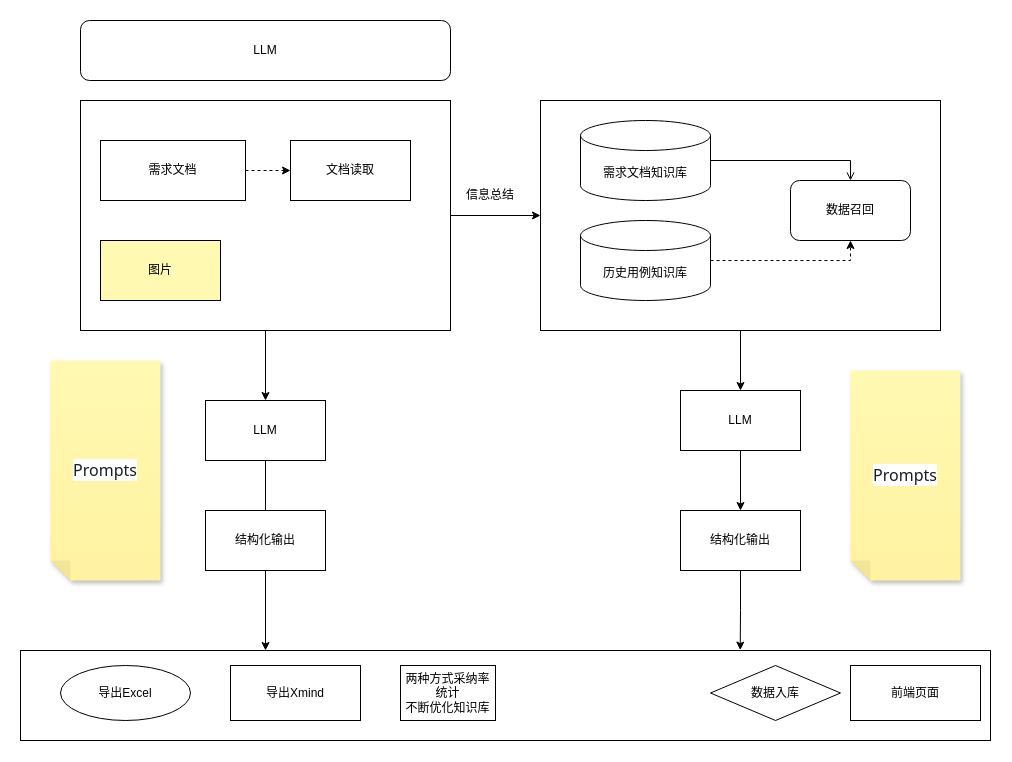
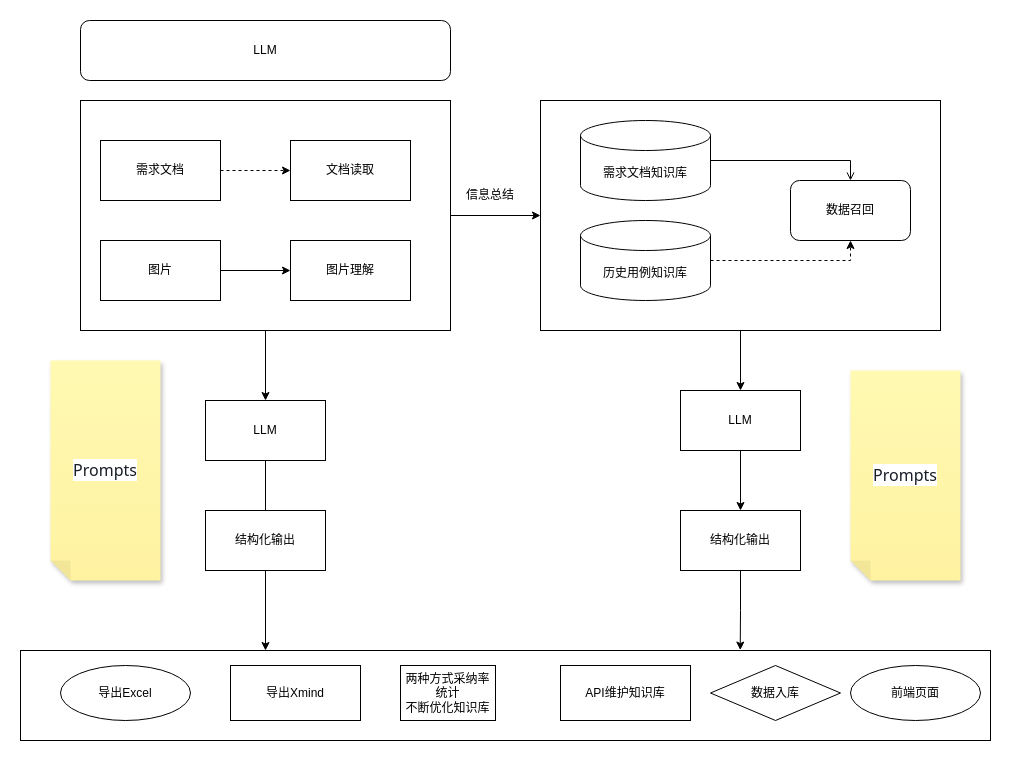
  <mxCell id="0" />
  <mxCell id="1" parent="0" />
  <mxCell id="2" value="" style="whiteSpace=wrap;html=1;" vertex="1" parent="1"><mxGeometry x="20" y="650" width="970" height="90" as="geometry" /></mxCell>
  <mxCell id="3" style="edgeStyle=orthogonalEdgeStyle;rounded=0;orthogonalLoop=1;jettySize=auto;html=1;" edge="1" parent="1" source="5" target="12"><mxGeometry relative="1" as="geometry"><mxPoint x="265" y="490" as="targetPoint" /></mxGeometry></mxCell>
  <mxCell id="4" style="edgeStyle=orthogonalEdgeStyle;rounded=0;orthogonalLoop=1;jettySize=auto;html=1;" edge="1" parent="1" source="5" target="14"><mxGeometry relative="1" as="geometry" /></mxCell>
  <mxCell id="5" value="" style="rounded=0;whiteSpace=wrap;html=1;" vertex="1" parent="1"><mxGeometry x="80" y="100" width="370" height="230" as="geometry" /></mxCell>
  <mxCell id="6" style="edgeStyle=orthogonalEdgeStyle;rounded=0;orthogonalLoop=1;jettySize=auto;html=1;dashed=1;" edge="1" parent="1" source="7" target="15"><mxGeometry relative="1" as="geometry" /></mxCell>
- <mxCell id="7" value="需求文档" style="rounded=0;whiteSpace=wrap;html=1;" vertex="1" parent="1"><mxGeometry x="100" y="140" width="145" height="60" as="geometry" /></mxCell>
- <mxCell id="9" value="图片" style="rounded=0;whiteSpace=wrap;html=1;fillColor=#fff9b2;" vertex="1" parent="1"><mxGeometry x="100" y="240" width="120" height="60" as="geometry" /></mxCell>
+ <mxCell id="7" value="需求文档" style="rounded=0;whiteSpace=wrap;html=1;" vertex="1" parent="1"><mxGeometry x="100" y="140" width="120" height="60" as="geometry" /></mxCell>
+ <mxCell id="8" style="edgeStyle=orthogonalEdgeStyle;rounded=0;orthogonalLoop=1;jettySize=auto;html=1;entryX=0;entryY=0.5;entryDx=0;entryDy=0;" edge="1" parent="1" source="9" target="10"><mxGeometry relative="1" as="geometry" /></mxCell>
+ <mxCell id="9" value="图片" style="rounded=0;whiteSpace=wrap;html=1;" vertex="1" parent="1"><mxGeometry x="100" y="240" width="120" height="60" as="geometry" /></mxCell>
+ <mxCell id="10" value="图片理解" style="rounded=0;whiteSpace=wrap;html=1;" vertex="1" parent="1"><mxGeometry x="290" y="240" width="120" height="60" as="geometry" /></mxCell>
  <mxCell id="11" style="edgeStyle=orthogonalEdgeStyle;rounded=0;orthogonalLoop=1;jettySize=auto;html=1;" edge="1" parent="1" source="12"><mxGeometry relative="1" as="geometry"><mxPoint x="265" y="650" as="targetPoint" /></mxGeometry></mxCell>
  <mxCell id="12" value="LLM" style="rounded=0;whiteSpace=wrap;html=1;" vertex="1" parent="1"><mxGeometry x="205" y="400" width="120" height="60" as="geometry" /></mxCell>
  <mxCell id="13" style="edgeStyle=orthogonalEdgeStyle;rounded=0;orthogonalLoop=1;jettySize=auto;html=1;entryX=0.5;entryY=0;entryDx=0;entryDy=0;" edge="1" parent="1" source="14" target="26"><mxGeometry relative="1" as="geometry" /></mxCell>
  <mxCell id="14" value="" style="rounded=0;whiteSpace=wrap;html=1;" vertex="1" parent="1"><mxGeometry x="540" y="100" width="400" height="230" as="geometry" /></mxCell>
  <mxCell id="15" value="文档读取" style="rounded=0;whiteSpace=wrap;html=1;" vertex="1" parent="1"><mxGeometry x="290" y="140" width="120" height="60" as="geometry" /></mxCell>
  <mxCell id="16" value="&lt;span style=&quot;color: rgb(24, 29, 39); font-family: __Inter_a923d8, __Inter_Fallback_a923d8, system-ui, arial; font-size: medium; text-align: left; white-space-collapse: preserve; background-color: rgb(255, 255, 255);&quot;&gt;Prompts&lt;/span&gt;" style="shape=note;whiteSpace=wrap;html=1;backgroundOutline=1;fontColor=#000000;darkOpacity=0.05;fillColor=#FFF9B2;strokeColor=none;fillStyle=solid;direction=west;gradientDirection=north;gradientColor=#FFF2A1;shadow=1;size=20;pointerEvents=1;" vertex="1" parent="1"><mxGeometry x="50" y="360" width="110" height="220" as="geometry" /></mxCell>
  <mxCell id="17" value="结构化输出" style="whiteSpace=wrap;html=1;" vertex="1" parent="1"><mxGeometry x="205" y="510" width="120" height="60" as="geometry" /></mxCell>
  <mxCell id="18" value="LLM" style="rounded=1;whiteSpace=wrap;html=1;" vertex="1" parent="1"><mxGeometry x="80" y="20" width="370" height="60" as="geometry" /></mxCell>
  <mxCell id="19" style="edgeStyle=orthogonalEdgeStyle;rounded=0;orthogonalLoop=1;jettySize=auto;html=1;entryX=0.5;entryY=0;entryDx=0;entryDy=0;endArrow=open;" edge="1" parent="1" source="20" target="24"><mxGeometry relative="1" as="geometry" /></mxCell>
  <mxCell id="20" value="需求文档知识库" style="shape=cylinder3;whiteSpace=wrap;html=1;boundedLbl=1;backgroundOutline=1;size=15;" vertex="1" parent="1"><mxGeometry x="580" y="120" width="130" height="80" as="geometry" /></mxCell>
  <mxCell id="21" style="edgeStyle=orthogonalEdgeStyle;rounded=0;orthogonalLoop=1;jettySize=auto;html=1;entryX=0.5;entryY=1;entryDx=0;entryDy=0;dashed=1;" edge="1" parent="1" source="22" target="24"><mxGeometry relative="1" as="geometry" /></mxCell>
  <mxCell id="22" value="历史用例知识库" style="shape=cylinder3;whiteSpace=wrap;html=1;boundedLbl=1;backgroundOutline=1;size=15;" vertex="1" parent="1"><mxGeometry x="580" y="220" width="130" height="80" as="geometry" /></mxCell>
  <mxCell id="23" value="信息总结" style="text;html=1;align=center;verticalAlign=middle;whiteSpace=wrap;rounded=0;" vertex="1" parent="1"><mxGeometry x="440" y="150" width="100" height="90" as="geometry" /></mxCell>
  <mxCell id="24" value="数据召回" style="whiteSpace=wrap;html=1;rounded=1;" vertex="1" parent="1"><mxGeometry x="790" y="180" width="120" height="60" as="geometry" /></mxCell>
  <mxCell id="25" style="edgeStyle=orthogonalEdgeStyle;rounded=0;orthogonalLoop=1;jettySize=auto;html=1;" edge="1" parent="1" source="26" target="27"><mxGeometry relative="1" as="geometry" /></mxCell>
  <mxCell id="26" value="LLM" style="rounded=0;whiteSpace=wrap;html=1;" vertex="1" parent="1"><mxGeometry x="680" y="390" width="120" height="60" as="geometry" /></mxCell>
  <mxCell id="27" value="结构化输出" style="whiteSpace=wrap;html=1;" vertex="1" parent="1"><mxGeometry x="680" y="510" width="120" height="60" as="geometry" /></mxCell>
  <mxCell id="28" value="&lt;span style=&quot;color: rgb(24, 29, 39); font-family: __Inter_a923d8, __Inter_Fallback_a923d8, system-ui, arial; font-size: medium; text-align: left; white-space-collapse: preserve; background-color: rgb(255, 255, 255);&quot;&gt;Prompts&lt;/span&gt;" style="shape=note;whiteSpace=wrap;html=1;backgroundOutline=1;fontColor=#000000;darkOpacity=0.05;fillColor=#FFF9B2;strokeColor=none;fillStyle=solid;direction=west;gradientDirection=north;gradientColor=#FFF2A1;shadow=1;size=20;pointerEvents=1;" vertex="1" parent="1"><mxGeometry x="850" y="370" width="110" height="210" as="geometry" /></mxCell>
  <mxCell id="29" value="导出Excel" style="ellipse;whiteSpace=wrap;html=1;" vertex="1" parent="1"><mxGeometry x="60" y="665" width="130" height="55" as="geometry" /></mxCell>
  <mxCell id="30" value="导出Xmind" style="rounded=0;whiteSpace=wrap;html=1;" vertex="1" parent="1"><mxGeometry x="230" y="665" width="130" height="55" as="geometry" /></mxCell>
  <mxCell id="31" value="两种方式采纳率统计&lt;br&gt;不断优化知识库" style="rounded=0;whiteSpace=wrap;html=1;" vertex="1" parent="1"><mxGeometry x="400" y="665" width="95" height="55" as="geometry" /></mxCell>
  <mxCell id="32" style="edgeStyle=orthogonalEdgeStyle;rounded=0;orthogonalLoop=1;jettySize=auto;html=1;entryX=0.742;entryY=-0.005;entryDx=0;entryDy=0;entryPerimeter=0;" edge="1" parent="1" source="27" target="2"><mxGeometry relative="1" as="geometry" /></mxCell>
+ <mxCell id="33" value="API维护知识库" style="rounded=0;whiteSpace=wrap;html=1;" vertex="1" parent="1"><mxGeometry x="560" y="665" width="130" height="55" as="geometry" /></mxCell>
  <mxCell id="34" value="数据入库" style="rhombus;whiteSpace=wrap;html=1;" vertex="1" parent="1"><mxGeometry x="710" y="665" width="130" height="55" as="geometry" /></mxCell>
- <mxCell id="35" value="前端页面" style="rounded=0;whiteSpace=wrap;html=1;" vertex="1" parent="1"><mxGeometry x="850" y="665" width="130" height="55" as="geometry" /></mxCell>
+ <mxCell id="35" value="前端页面" style="ellipse;whiteSpace=wrap;html=1;" vertex="1" parent="1"><mxGeometry x="850" y="665" width="130" height="55" as="geometry" /></mxCell>
